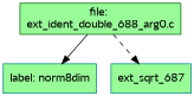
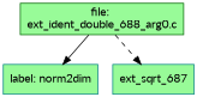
  digraph {
    fontname=Lato
    node [color=teal fillcolor=palegreen fontname=Lato shape=box style=filled]
    edge [fontname=Lato]
    n1 [color=darkgreen label="file: \next_ident_double_688_arg0.c"]
-   n2 [label="label: norm8dim"]
+   n2 [label="label: norm2dim"]
    n3 [label=ext_sqrt_687]
    n1 -> n2 [style=solid]
    n1 -> n3 [style=dashed]
  }
